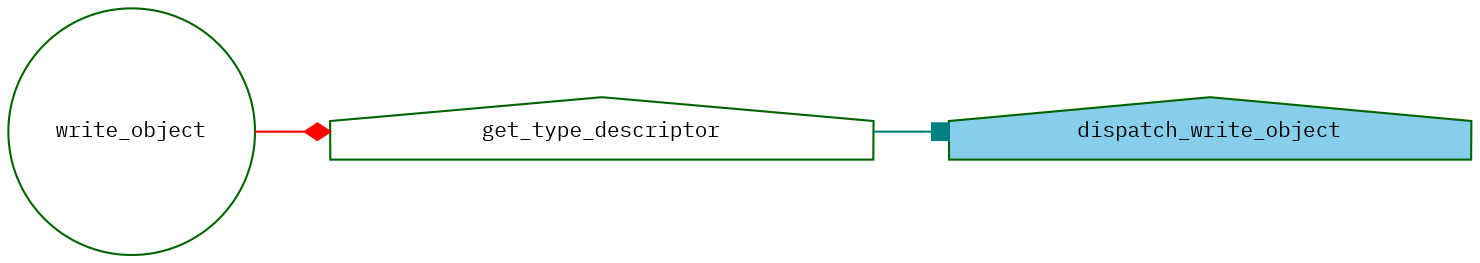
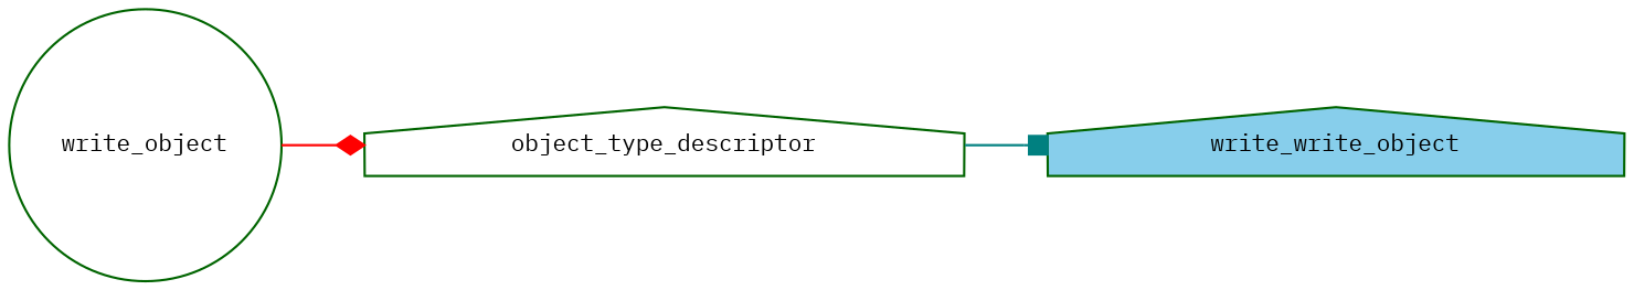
  digraph {
    fontname="IBM Plex Mono"
    rankdir=LR
    node [color=darkgreen fillcolor=white fontname="IBM Plex Mono" fontsize=10 shape=house style=filled]
    edge [fontname="IBM Plex Mono" fontsize=10 labelfontname=Helvetica labelfontsize=10 style=solid]
    n1 [fontcolor=black height=0.2 label=write_object shape=circle width=0.4]
-   n2 [height=0.2 label=get_type_descriptor width=0.4]
-   n3 [fillcolor=skyblue height=0.2 label=dispatch_write_object width=0.4]
+   n2 [height=0.2 label=object_type_descriptor width=0.4]
+   n3 [fillcolor=skyblue height=0.2 label=write_write_object width=0.4]
    n1 -> n2 [arrowhead=diamond color=red]
    n2 -> n3 [arrowhead=box color=teal]
  }
